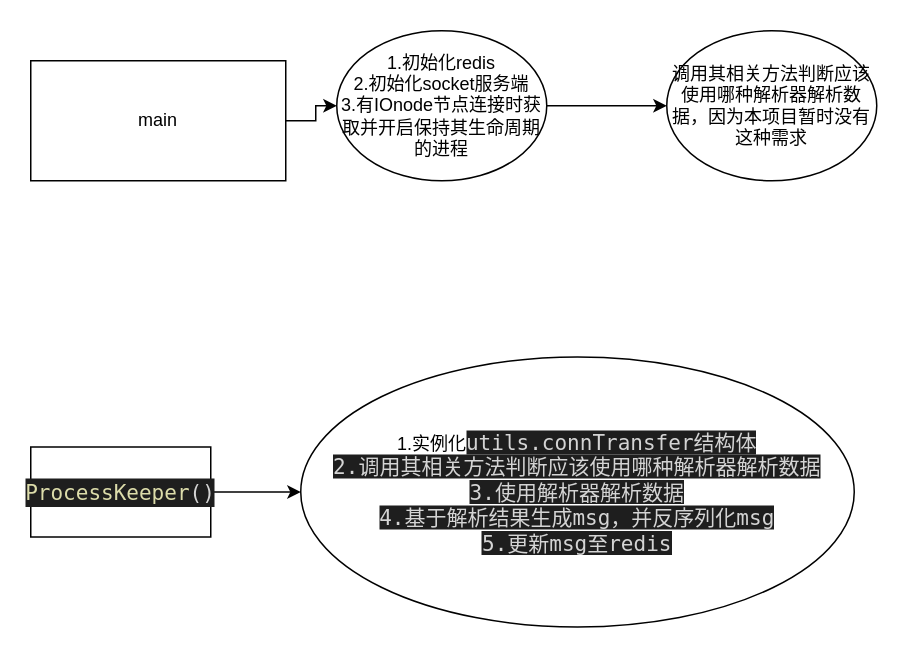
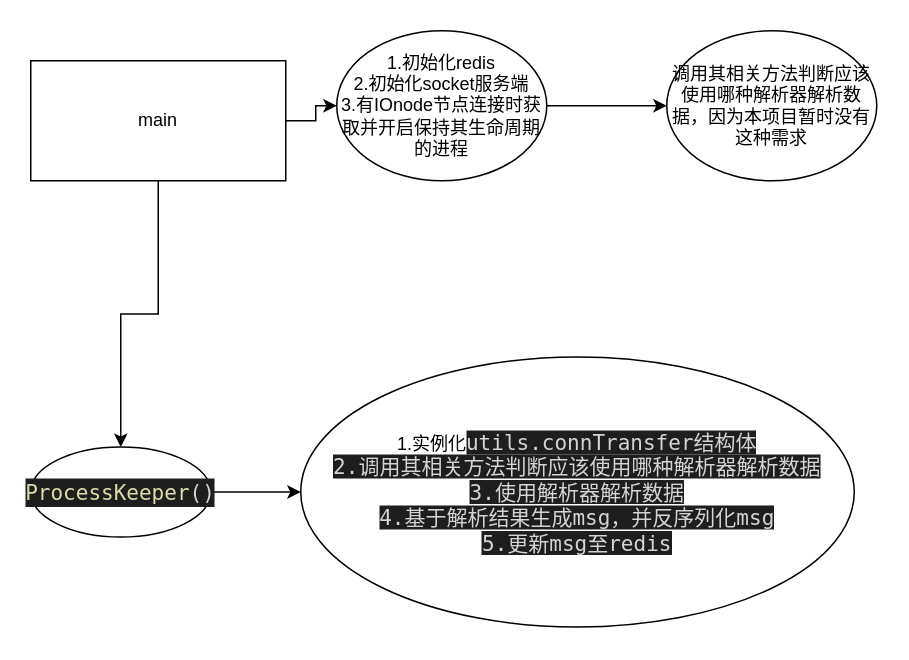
  <mxCell id="0" />
  <mxCell id="1" parent="0" />
  <mxCell id="2" value="" style="edgeStyle=orthogonalEdgeStyle;rounded=0;orthogonalLoop=1;jettySize=auto;html=1;entryX=0;entryY=0.5;entryDx=0;entryDy=0;" edge="1" parent="1" source="4" target="6"><mxGeometry relative="1" as="geometry"><mxPoint x="490" y="70" as="targetPoint" /></mxGeometry></mxCell>
+ <mxCell id="3" style="edgeStyle=orthogonalEdgeStyle;rounded=0;orthogonalLoop=1;jettySize=auto;html=1;exitX=0.5;exitY=1;exitDx=0;exitDy=0;entryX=0.5;entryY=0;entryDx=0;entryDy=0;" edge="1" parent="1" source="4" target="9"><mxGeometry relative="1" as="geometry" /></mxCell>
  <mxCell id="4" value="main" style="rounded=0;whiteSpace=wrap;html=1;" vertex="1" parent="1"><mxGeometry x="20" y="40" width="170" height="80" as="geometry" /></mxCell>
  <mxCell id="5" value="" style="edgeStyle=orthogonalEdgeStyle;rounded=0;orthogonalLoop=1;jettySize=auto;html=1;" edge="1" parent="1" source="6" target="7"><mxGeometry relative="1" as="geometry" /></mxCell>
  <mxCell id="6" value="1.初始化redis&lt;br&gt;2.初始化socket服务端&lt;br&gt;3.有IOnode节点连接时获取并开启保持其生命周期的进程" style="ellipse;whiteSpace=wrap;html=1;" vertex="1" parent="1"><mxGeometry x="224" y="20" width="140" height="100" as="geometry" /></mxCell>
  <mxCell id="7" value="调用其相关方法判断应该使用哪种解析器解析数据，因为本项目暂时没有这种需求" style="ellipse;whiteSpace=wrap;html=1;" vertex="1" parent="1"><mxGeometry x="444" y="20" width="140" height="100" as="geometry" /></mxCell>
  <mxCell id="8" value="" style="edgeStyle=orthogonalEdgeStyle;rounded=0;orthogonalLoop=1;jettySize=auto;html=1;" edge="1" parent="1" source="9" target="10"><mxGeometry relative="1" as="geometry" /></mxCell>
- <mxCell id="9" value="&lt;div style=&quot;color: rgb(212 , 212 , 212) ; background-color: rgb(30 , 30 , 30) ; font-family: &amp;#34;droid sans mono&amp;#34; , monospace , monospace , &amp;#34;droid sans fallback&amp;#34; ; font-size: 14px ; line-height: 19px&quot;&gt;&lt;span style=&quot;color: #dcdcaa&quot;&gt;ProcessKeeper&lt;/span&gt;()&lt;/div&gt;" style="rounded=0;whiteSpace=wrap;html=1;" vertex="1" parent="1"><mxGeometry x="20" y="297.5" width="120" height="60" as="geometry" /></mxCell>
+ <mxCell id="9" value="&lt;div style=&quot;color: rgb(212 , 212 , 212) ; background-color: rgb(30 , 30 , 30) ; font-family: &amp;#34;droid sans mono&amp;#34; , monospace , monospace , &amp;#34;droid sans fallback&amp;#34; ; font-size: 14px ; line-height: 19px&quot;&gt;&lt;span style=&quot;color: #dcdcaa&quot;&gt;ProcessKeeper&lt;/span&gt;()&lt;/div&gt;" style="ellipse;whiteSpace=wrap;html=1;" vertex="1" parent="1"><mxGeometry x="20" y="297.5" width="120" height="60" as="geometry" /></mxCell>
  <mxCell id="10" value="1.实例化&lt;span style=&quot;background-color: rgb(30 , 30 , 30) ; color: rgb(212 , 212 , 212) ; font-family: &amp;#34;droid sans mono&amp;#34; , monospace , monospace , &amp;#34;droid sans fallback&amp;#34; ; font-size: 14px&quot;&gt;utils.connTransfer结构体&lt;br&gt;2.调用其相关方法判断应该使用哪种解析器解析数据&lt;br&gt;3.使用解析器解析数据&lt;br&gt;4.基于解析结果生成msg，并反序列化msg&lt;br&gt;5.更新msg至redis&lt;br&gt;&lt;/span&gt;" style="ellipse;whiteSpace=wrap;html=1;" vertex="1" parent="1"><mxGeometry x="200" y="237.5" width="369" height="180" as="geometry" /></mxCell>
